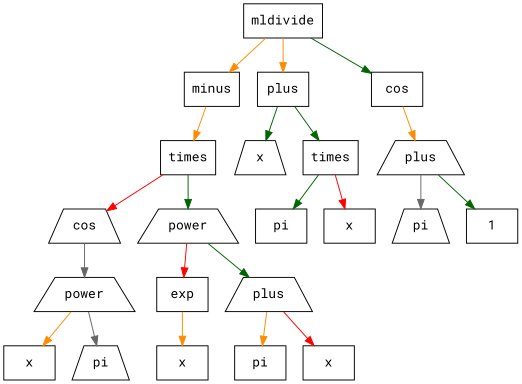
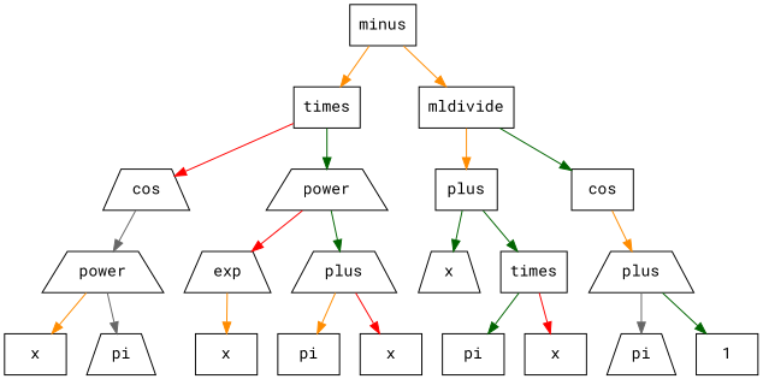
  strict digraph {
    fontname="Roboto Mono"
    node [fontname="Roboto Mono" shape=box]
    edge [color=darkorange fontname="Roboto Mono"]
    n1 [label=minus]
    n2 [label=times]
    n3 [label=mldivide]
    n4 [label=cos shape=trapezium]
    n5 [label=power shape=trapezium]
    n6 [label=plus]
    n7 [label=cos]
    n8 [label=power shape=trapezium]
-   n9 [label=exp]
+   n9 [label=exp shape=trapezium]
    n10 [label=plus shape=trapezium]
    n11 [label=x shape=trapezium]
    n12 [label=times]
    n13 [label=plus shape=trapezium]
    n14 [label=x]
    n15 [label=pi shape=trapezium]
    n16 [label=x]
    n17 [label=pi]
    n18 [label=x]
    n19 [label=pi]
    n20 [label=x]
    n21 [label=pi shape=trapezium]
    n22 [label=1]
    n1 -> n2
-   n3 -> n1
+   n1 -> n3
    n2 -> n4 [color=red]
    n2 -> n5 [color=darkgreen]
    n3 -> n6
    n3 -> n7 [color=darkgreen]
    n4 -> n8 [color=gray40]
    n5 -> n9 [color=red]
    n5 -> n10 [color=darkgreen]
    n6 -> n11 [color=darkgreen]
    n6 -> n12 [color=darkgreen]
    n7 -> n13
    n8 -> n14
    n8 -> n15 [color=gray40]
    n9 -> n16
    n10 -> n17
    n10 -> n18 [color=red]
    n12 -> n19 [color=darkgreen]
    n12 -> n20 [color=red]
    n13 -> n21 [color=gray40]
    n13 -> n22 [color=darkgreen]
  }
